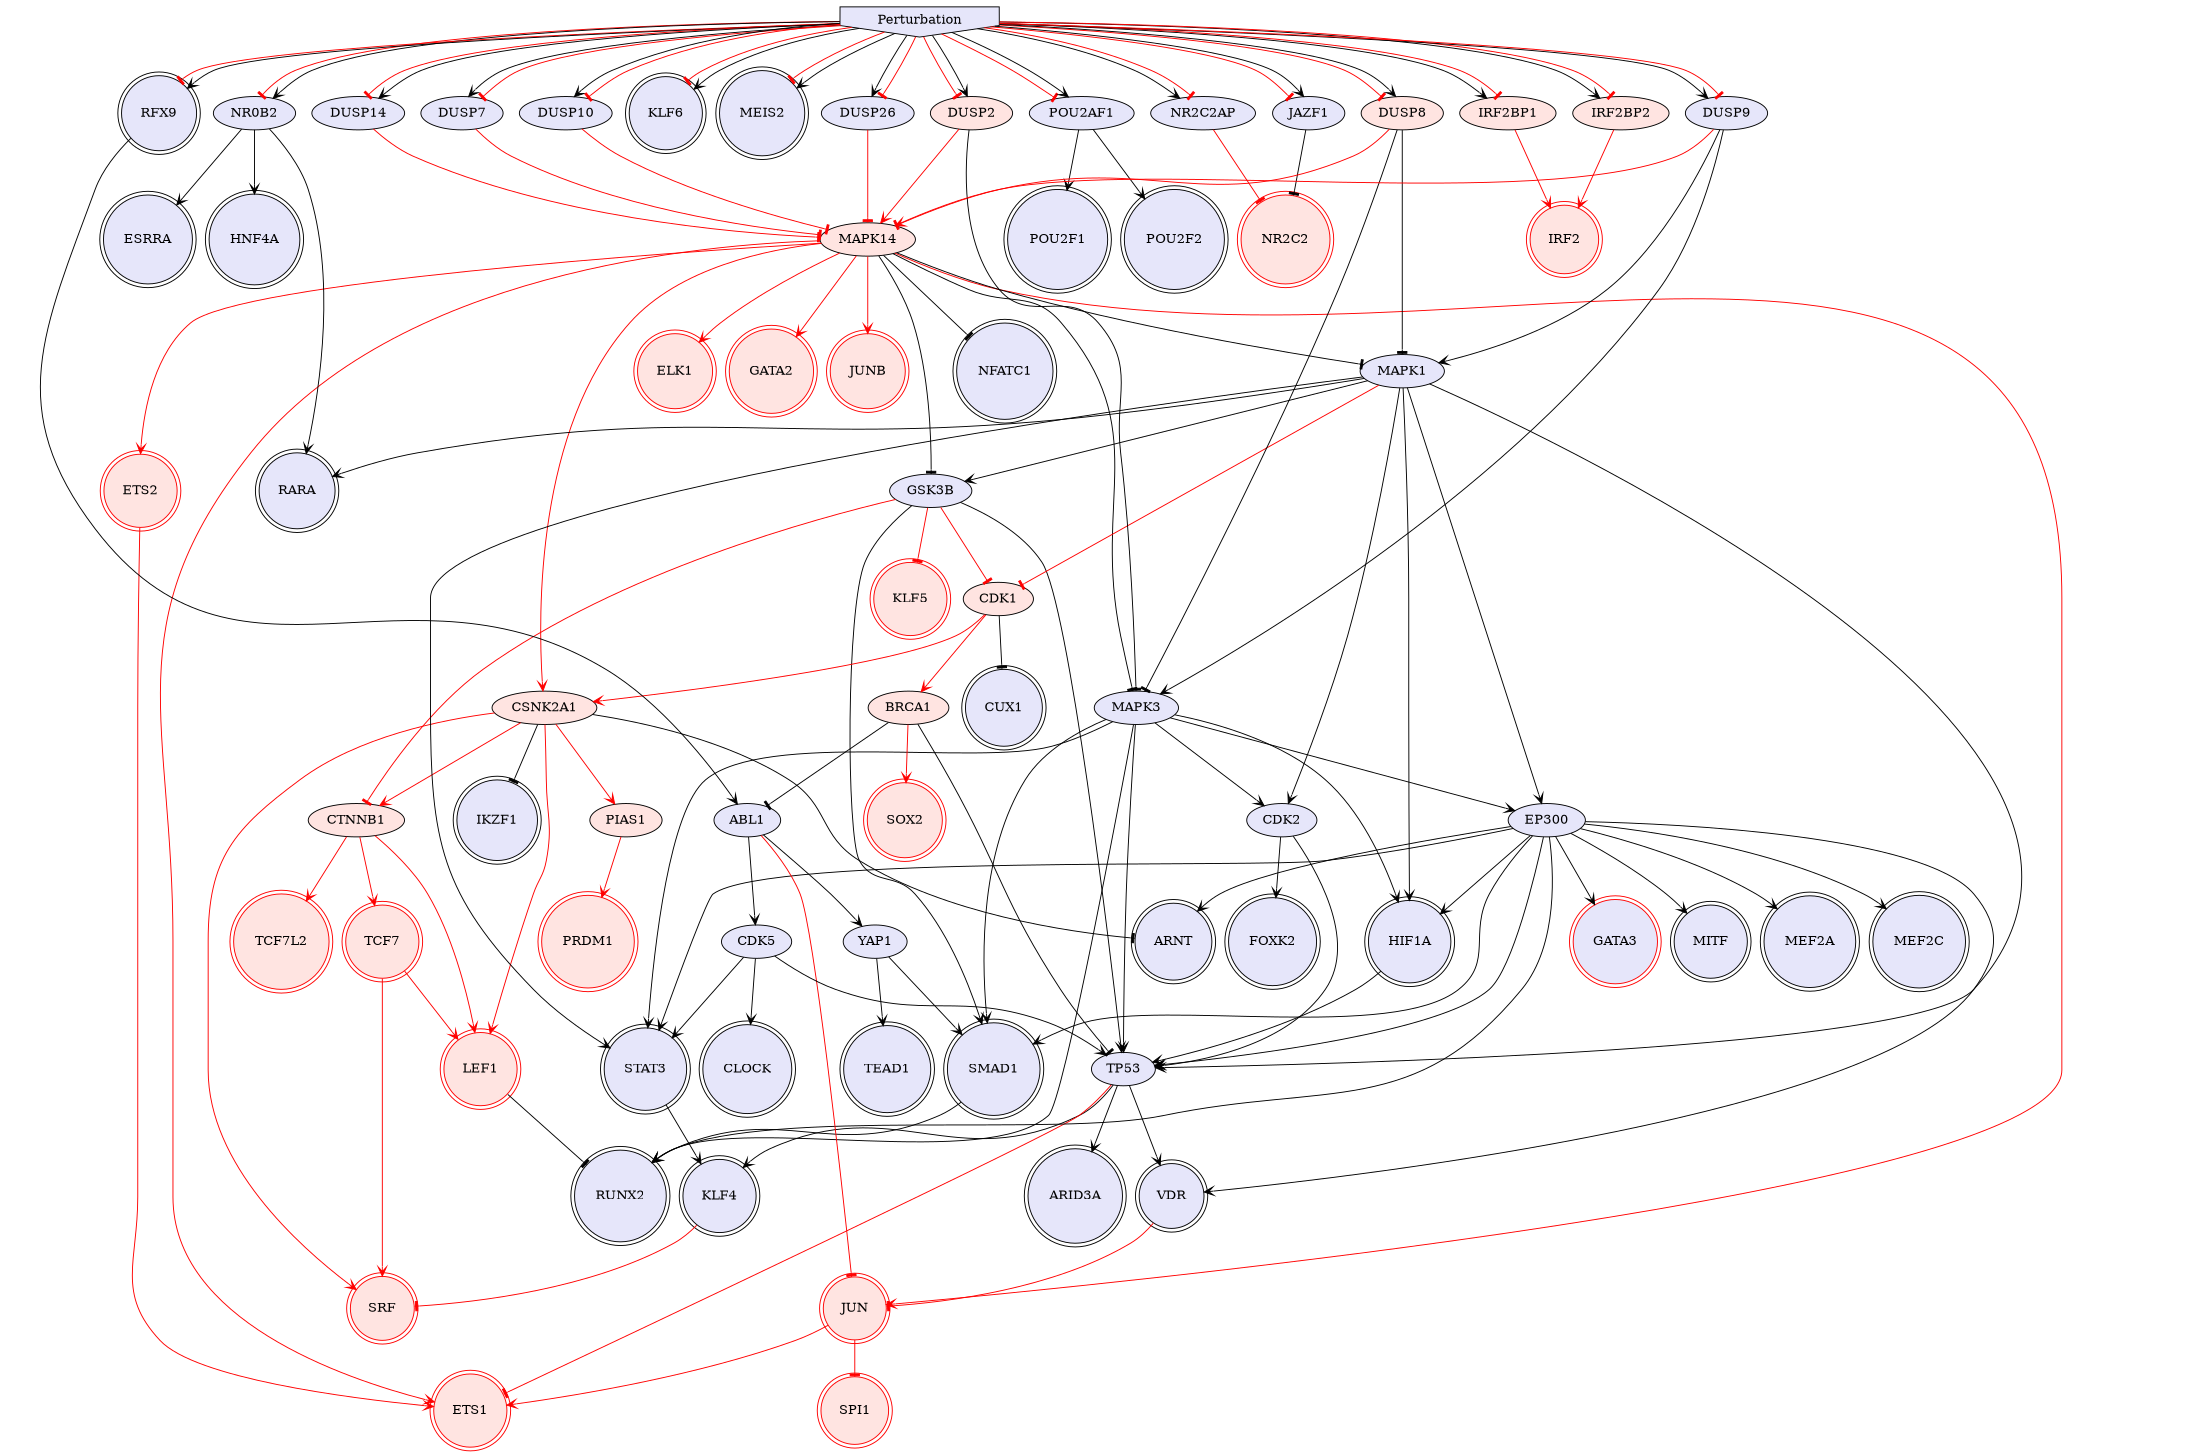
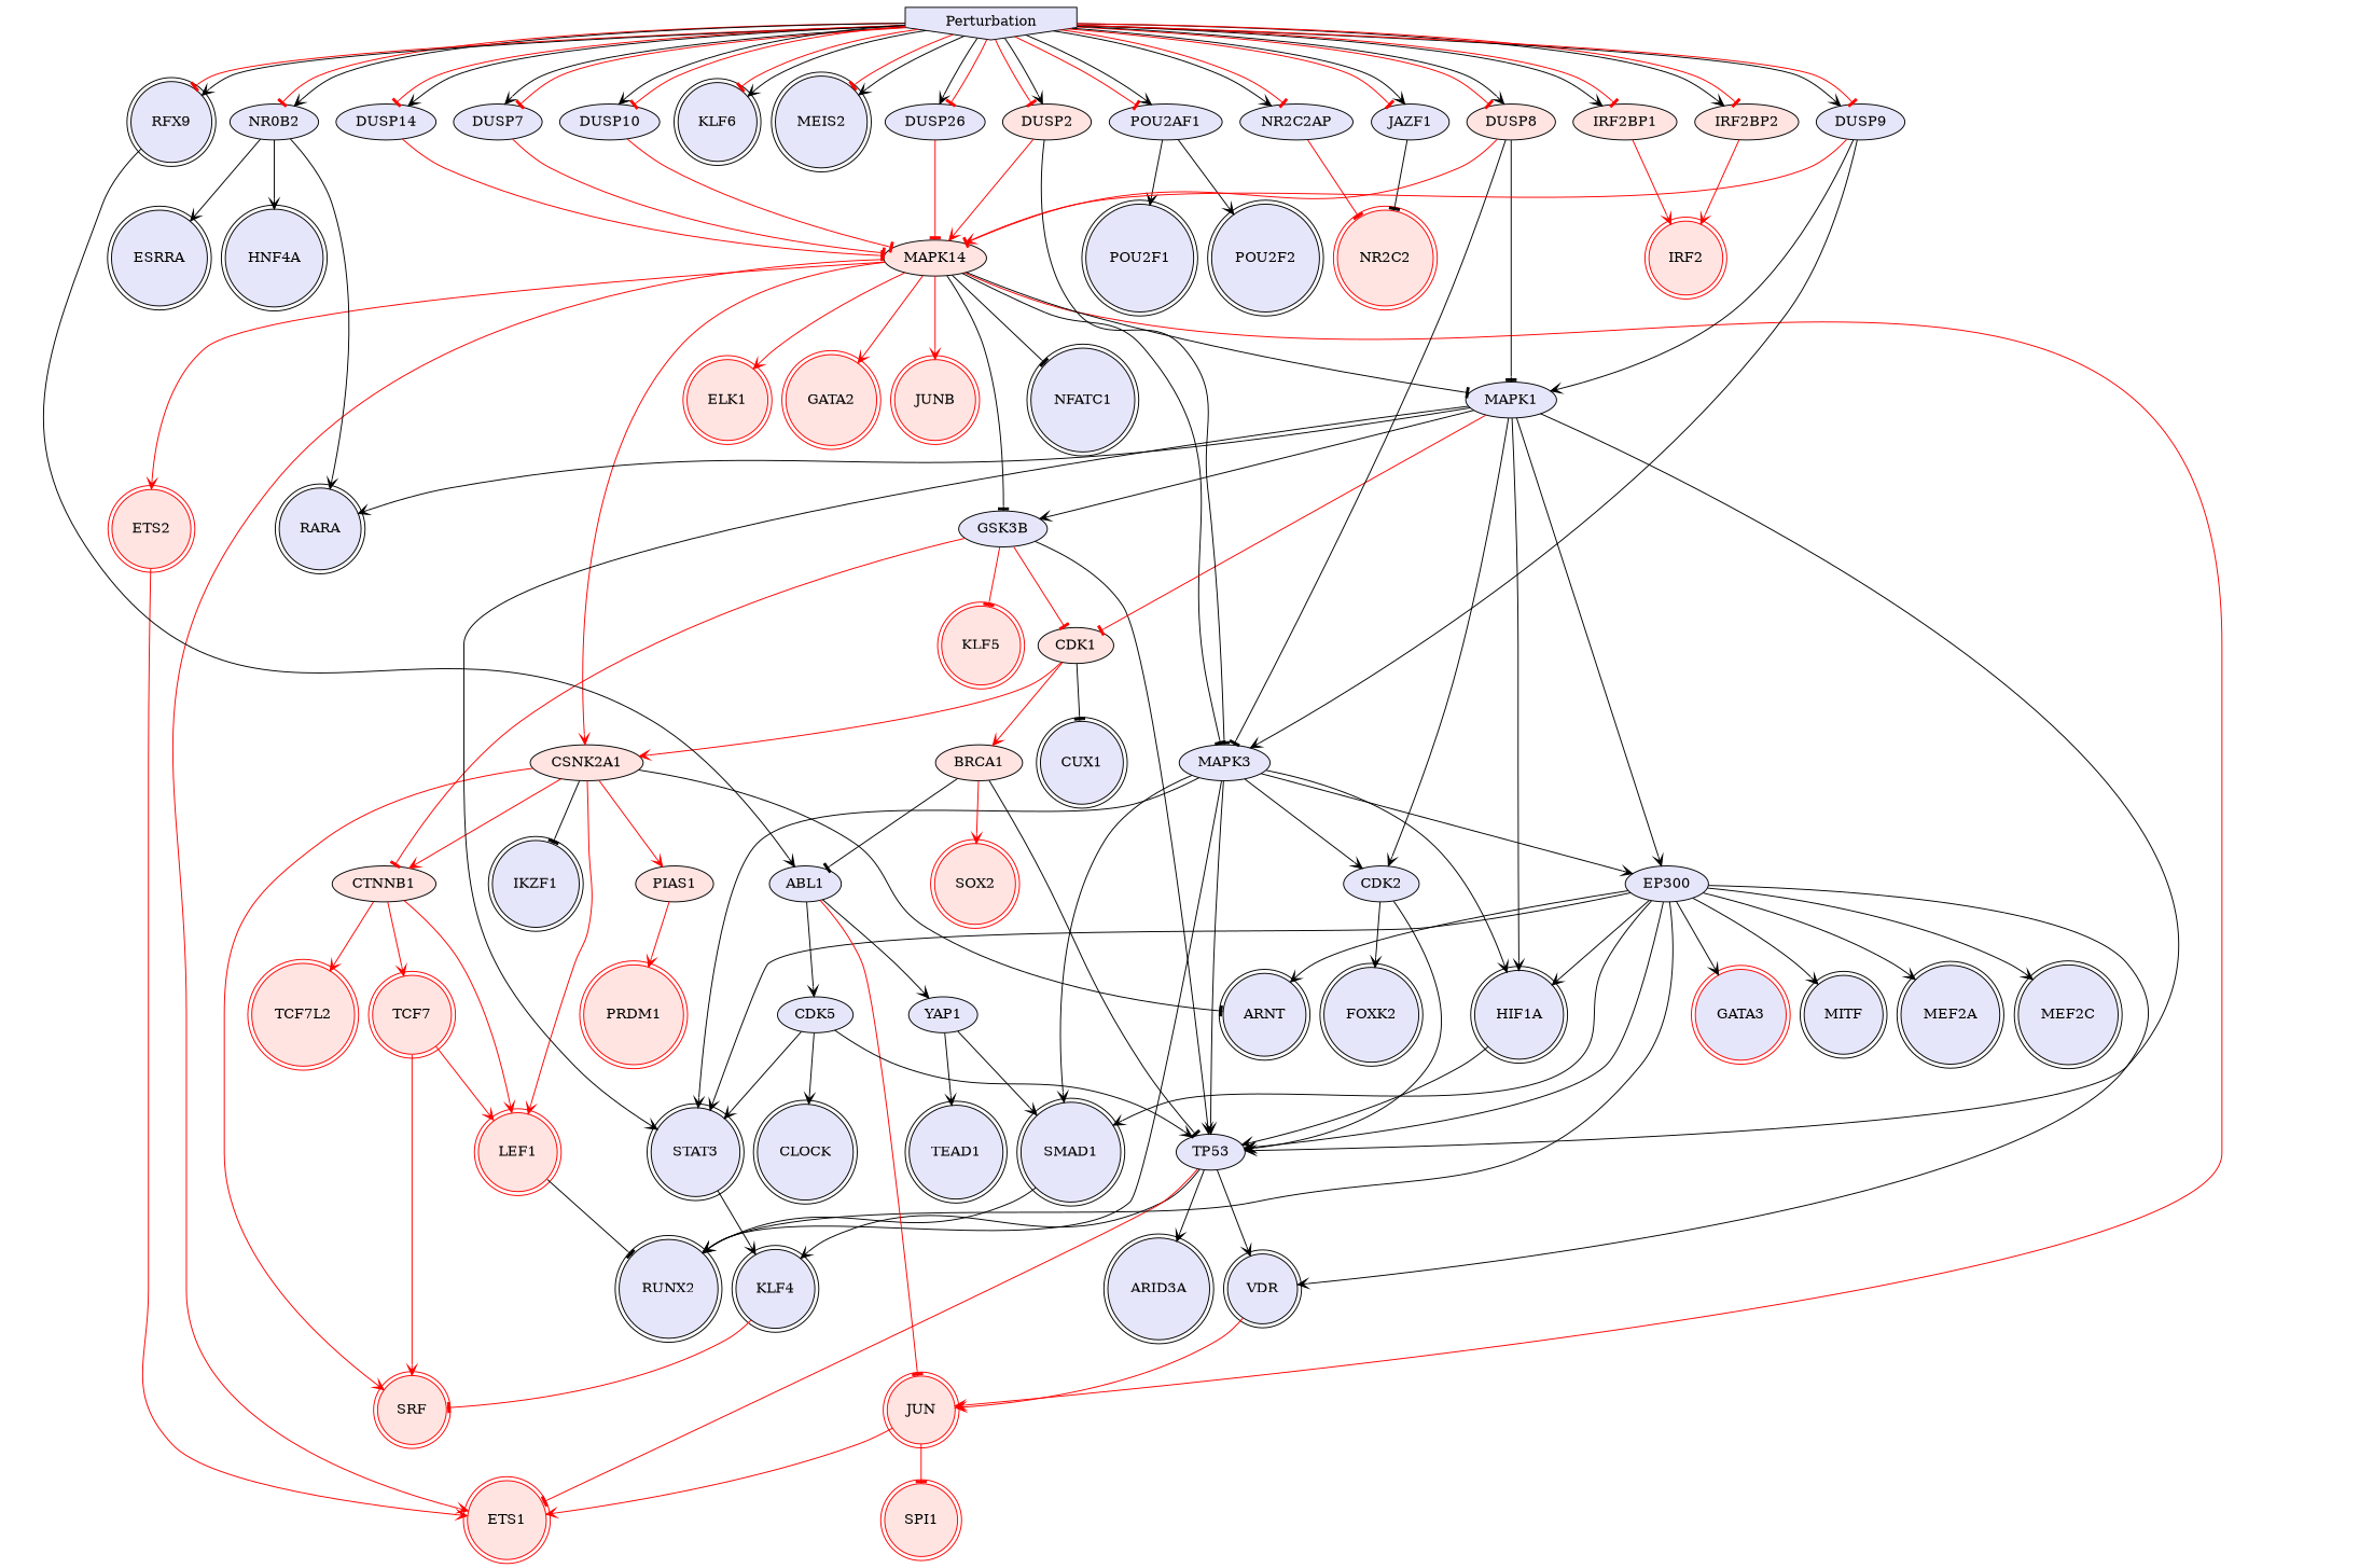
  digraph {
    node [fillcolor=lavender style=filled shape=doublecircle]
    edge [arrowhead=vee color=black penwidth=1]
    TP53 [shape=""]
    ARID3A [color=black]
    VDR [color=black]
    KLF4 [color=black]
    ETS1 [color=red fillcolor=mistyrose]
    JUN [color=red fillcolor=mistyrose]
    SRF [color=red fillcolor=mistyrose]
    SPI1 [color=red fillcolor=mistyrose]
    HIF1A [color=black]
    STAT3 [color=black]
    EP300 [shape=""]
    ARNT [color=black]
    SMAD1 [color=black]
    RUNX2 [color=black]
    MEF2A [color=black]
    MEF2C [color=black]
    GATA3 [color=red]
    MITF [color=black]
    MAPK3 [shape=""]
    CDK2 [shape=""]
    FOXK2 [color=black]
    ABL1 [shape=""]
    YAP1 [shape=""]
    CDK5 [shape=""]
    TEAD1 [color=black]
    CLOCK [color=black]
    MAPK14 [fillcolor=mistyrose shape=""]
    GSK3B [shape=""]
    NFATC1 [color=black]
    CSNK2A1 [fillcolor=mistyrose shape=""]
    ELK1 [color=red fillcolor=mistyrose]
    GATA2 [color=red fillcolor=mistyrose]
    JUNB [color=red fillcolor=mistyrose]
    ETS2 [color=red fillcolor=mistyrose]
    MAPK1 [shape=""]
    CDK1 [fillcolor=mistyrose shape=""]
    CTNNB1 [fillcolor=mistyrose shape=""]
    KLF5 [color=red fillcolor=mistyrose]
    IKZF1 [color=black]
    LEF1 [color=red fillcolor=mistyrose]
    PIAS1 [fillcolor=mistyrose shape=""]
    RARA [color=black]
    BRCA1 [fillcolor=mistyrose shape=""]
    SOX2 [color=red fillcolor=mistyrose]
    NR0B2 [shape=""]
    HNF4A [color=black]
    ESRRA [color=black]
    CUX1 [color=black]
    TCF7L2 [color=red fillcolor=mistyrose]
    TCF7 [color=red fillcolor=mistyrose]
    n51 [color=black label=RFX9]
    PRDM1 [color=red fillcolor=mistyrose]
    POU2AF1 [shape=""]
    POU2F1 [color=black]
    POU2F2 [color=black]
    Perturbation [color=black shape=invhouse]
    DUSP14 [shape=""]
    JAZF1 [shape=""]
    KLF6 [color=black]
    MEIS2 [color=black]
    IRF2BP1 [fillcolor=mistyrose shape=""]
    DUSP7 [shape=""]
    DUSP10 [shape=""]
    NR2C2AP [shape=""]
    DUSP8 [fillcolor=mistyrose shape=""]
    DUSP2 [fillcolor=mistyrose shape=""]
    IRF2BP2 [fillcolor=mistyrose shape=""]
    DUSP9 [shape=""]
    DUSP26 [shape=""]
    NR2C2 [color=red fillcolor=mistyrose]
    IRF2 [color=red fillcolor=mistyrose]
    TP53 -> ARID3A
    TP53 -> VDR
    TP53 -> KLF4
    TP53 -> ETS1 [arrowhead=tee color=red]
-   VDR -> JUN [arrowhead=tee color=red]
+   VDR -> JUN [color=red]
    KLF4 -> SRF [arrowhead=tee color=red]
    JUN -> ETS1 [color=red]
    JUN -> SPI1 [arrowhead=tee color=red]
    HIF1A -> TP53
    STAT3 -> KLF4
    EP300 -> TP53
    EP300 -> VDR
    EP300 -> HIF1A
    EP300 -> STAT3
    EP300 -> ARNT
    EP300 -> SMAD1
    EP300 -> RUNX2
    EP300 -> MEF2A
    EP300 -> MEF2C
    EP300 -> GATA3
    EP300 -> MITF
    SMAD1 -> RUNX2
    MAPK3 -> TP53
    MAPK3 -> HIF1A
    MAPK3 -> STAT3
    MAPK3 -> EP300
    MAPK3 -> SMAD1
    MAPK3 -> RUNX2
    MAPK3 -> CDK2
    CDK2 -> TP53
    CDK2 -> FOXK2
    ABL1 -> JUN [arrowhead=tee color=red]
    ABL1 -> YAP1
    ABL1 -> CDK5
    YAP1 -> SMAD1
    YAP1 -> TEAD1
    CDK5 -> TP53
    CDK5 -> STAT3
    CDK5 -> CLOCK
    MAPK14 -> ETS1 [color=red]
    MAPK14 -> JUN [color=red]
    MAPK14 -> MAPK3 [arrowhead=tee]
    MAPK14 -> GSK3B [arrowhead=tee]
    MAPK14 -> NFATC1 [arrowhead=tee]
    MAPK14 -> CSNK2A1 [color=red]
    MAPK14 -> ELK1 [color=red]
    MAPK14 -> GATA2 [color=red]
    MAPK14 -> JUNB [color=red]
    MAPK14 -> ETS2 [color=red]
    MAPK14 -> MAPK1 [arrowhead=tee]
    GSK3B -> TP53
-   GSK3B -> SMAD1
    GSK3B -> CDK1 [arrowhead=tee color=red]
    GSK3B -> CTNNB1 [arrowhead=tee color=red]
    GSK3B -> KLF5 [arrowhead=tee color=red]
    CSNK2A1 -> SRF [color=red]
    CSNK2A1 -> ARNT [arrowhead=tee]
    CSNK2A1 -> CTNNB1 [color=red]
    CSNK2A1 -> IKZF1 [arrowhead=tee]
    CSNK2A1 -> LEF1 [color=red]
    CSNK2A1 -> PIAS1 [color=red]
    ETS2 -> ETS1 [color=red]
    MAPK1 -> TP53
    MAPK1 -> HIF1A
    MAPK1 -> STAT3
    MAPK1 -> EP300
    MAPK1 -> CDK2
    MAPK1 -> GSK3B
    MAPK1 -> CDK1 [arrowhead=tee color=red]
    MAPK1 -> RARA
    CDK1 -> CSNK2A1 [color=red]
    CDK1 -> BRCA1 [color=red]
    CDK1 -> CUX1 [arrowhead=tee]
    CTNNB1 -> LEF1 [color=red]
    CTNNB1 -> TCF7L2 [color=red]
    CTNNB1 -> TCF7 [color=red]
    LEF1 -> RUNX2 [arrowhead=tee]
    PIAS1 -> PRDM1 [color=red]
    BRCA1 -> TP53 [arrowhead=tee]
    BRCA1 -> ABL1 [arrowhead=tee]
    BRCA1 -> SOX2 [color=red]
    NR0B2 -> RARA
    NR0B2 -> HNF4A
    NR0B2 -> ESRRA
    TCF7 -> SRF [color=red]
    TCF7 -> LEF1 [color=red]
    n51 -> ABL1
    POU2AF1 -> POU2F1
    POU2AF1 -> POU2F2
    Perturbation -> NR0B2 [arrowhead=tee color=red]
    Perturbation -> NR0B2
    Perturbation -> n51 [arrowhead=tee color=red]
    Perturbation -> n51
    Perturbation -> POU2AF1 [arrowhead=tee color=red]
    Perturbation -> POU2AF1
    Perturbation -> DUSP14 [arrowhead=tee color=red]
    Perturbation -> DUSP14
    Perturbation -> JAZF1 [arrowhead=tee color=red]
    Perturbation -> JAZF1
    Perturbation -> KLF6 [arrowhead=tee color=red]
    Perturbation -> KLF6
    Perturbation -> MEIS2 [arrowhead=tee color=red]
    Perturbation -> MEIS2
    Perturbation -> IRF2BP1
    Perturbation -> IRF2BP1 [arrowhead=tee color=red]
    Perturbation -> DUSP7
    Perturbation -> DUSP7 [arrowhead=tee color=red]
    Perturbation -> DUSP10
    Perturbation -> DUSP10 [arrowhead=tee color=red]
    Perturbation -> NR2C2AP
    Perturbation -> NR2C2AP [arrowhead=tee color=red]
    Perturbation -> DUSP8 [arrowhead=tee color=red]
    Perturbation -> DUSP8
    Perturbation -> DUSP2 [arrowhead=tee color=red]
    Perturbation -> DUSP2
    Perturbation -> IRF2BP2
    Perturbation -> IRF2BP2 [arrowhead=tee color=red]
    Perturbation -> DUSP9
    Perturbation -> DUSP9 [arrowhead=tee color=red]
    Perturbation -> DUSP26
    Perturbation -> DUSP26 [arrowhead=tee color=red]
    DUSP14 -> MAPK14 [arrowhead=tee color=red]
    JAZF1 -> NR2C2 [arrowhead=tee]
    IRF2BP1 -> IRF2 [color=red]
    DUSP7 -> MAPK14 [arrowhead=tee color=red]
    DUSP10 -> MAPK14 [arrowhead=tee color=red]
    NR2C2AP -> NR2C2 [arrowhead=tee color=red]
    DUSP8 -> MAPK3 [arrowhead=tee]
    DUSP8 -> MAPK14 [color=red]
    DUSP8 -> MAPK1 [arrowhead=tee]
    DUSP2 -> MAPK3 [arrowhead=tee]
    DUSP2 -> MAPK14 [color=red]
    IRF2BP2 -> IRF2 [color=red]
    DUSP9 -> MAPK3
    DUSP9 -> MAPK14 [arrowhead=tee color=red]
    DUSP9 -> MAPK1
    DUSP26 -> MAPK14 [arrowhead=tee color=red]
  }
